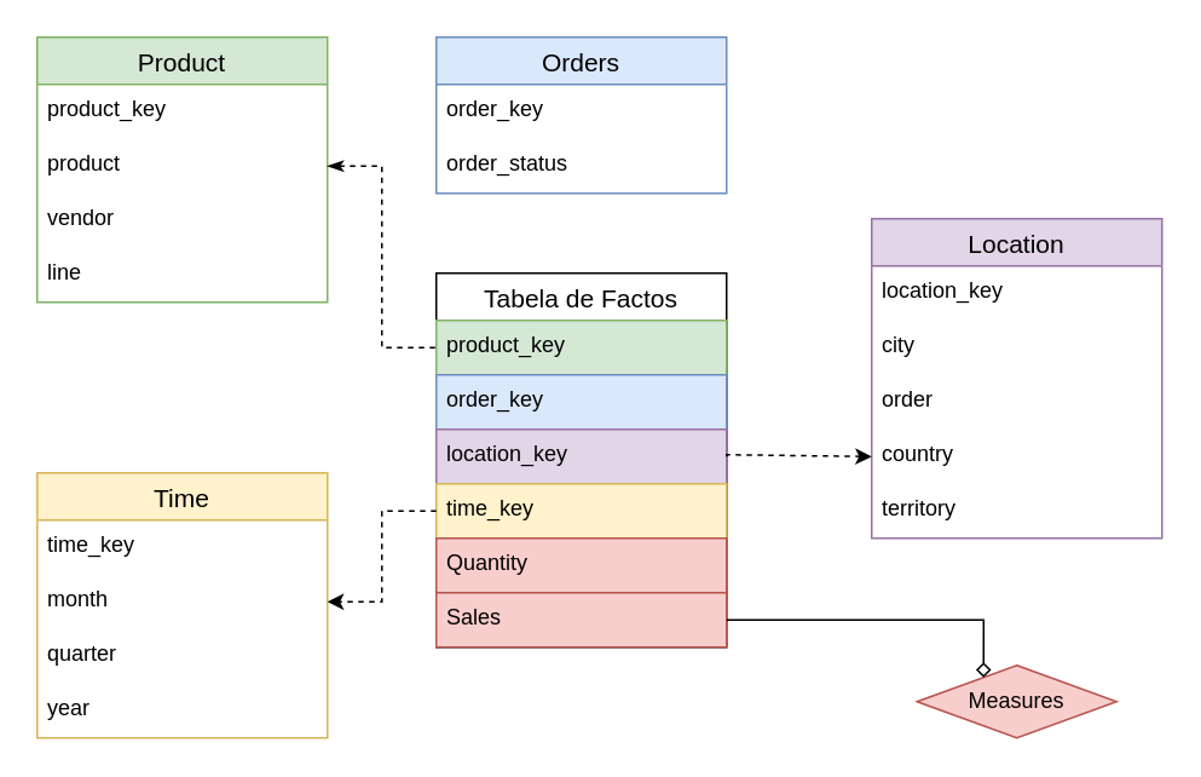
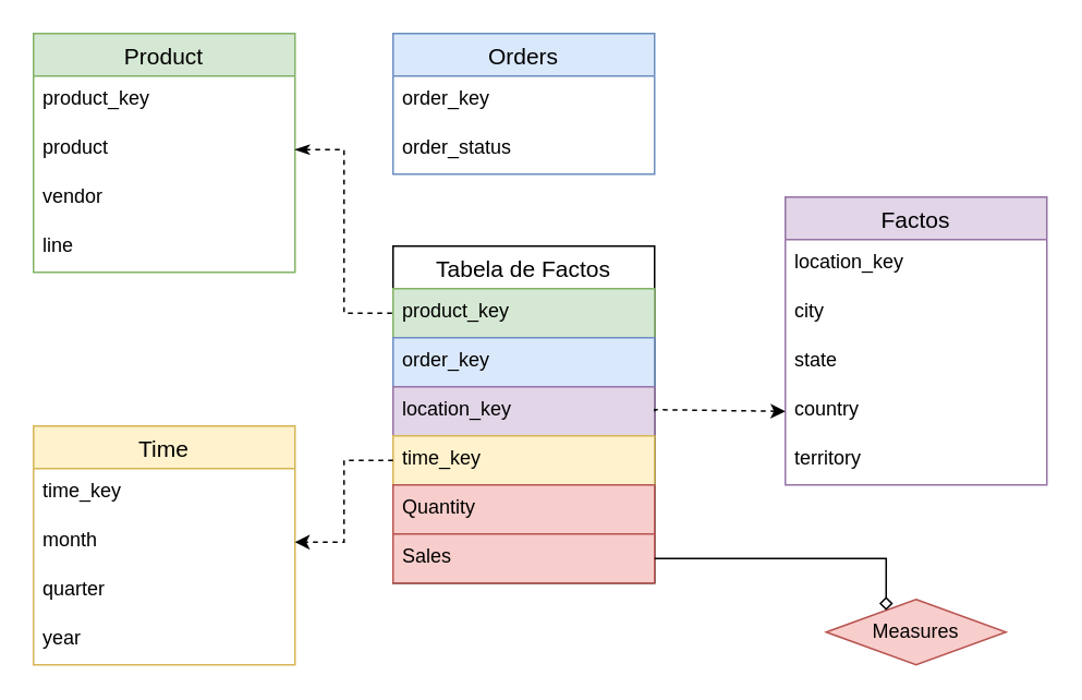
  <mxCell id="0" />
  <mxCell id="1" parent="0" />
  <mxCell id="2" value="Product" style="swimlane;fontStyle=0;childLayout=stackLayout;horizontal=1;startSize=26;horizontalStack=0;resizeParent=1;resizeParentMax=0;resizeLast=0;collapsible=1;marginBottom=0;align=center;fontSize=14;fillColor=#d5e8d4;strokeColor=#82b366;" parent="1" vertex="1"><mxGeometry x="20" y="20" width="160" height="146" as="geometry" /></mxCell>
  <mxCell id="3" value="product_key" style="text;strokeColor=none;fillColor=none;spacingLeft=4;spacingRight=4;overflow=hidden;rotatable=0;points=[[0,0.5],[1,0.5]];portConstraint=eastwest;fontSize=12;" parent="2" vertex="1"><mxGeometry y="26" width="160" height="30" as="geometry" /></mxCell>
  <mxCell id="4" value="product" style="text;strokeColor=none;fillColor=none;spacingLeft=4;spacingRight=4;overflow=hidden;rotatable=0;points=[[0,0.5],[1,0.5]];portConstraint=eastwest;fontSize=12;" parent="2" vertex="1"><mxGeometry y="56" width="160" height="30" as="geometry" /></mxCell>
  <mxCell id="5" value="vendor" style="text;strokeColor=none;fillColor=none;spacingLeft=4;spacingRight=4;overflow=hidden;rotatable=0;points=[[0,0.5],[1,0.5]];portConstraint=eastwest;fontSize=12;" parent="2" vertex="1"><mxGeometry y="86" width="160" height="30" as="geometry" /></mxCell>
  <mxCell id="6" value="line&#10;" style="text;strokeColor=none;fillColor=none;spacingLeft=4;spacingRight=4;overflow=hidden;rotatable=0;points=[[0,0.5],[1,0.5]];portConstraint=eastwest;fontSize=12;" parent="2" vertex="1"><mxGeometry y="116" width="160" height="30" as="geometry" /></mxCell>
- <mxCell id="7" value="Location" style="swimlane;fontStyle=0;childLayout=stackLayout;horizontal=1;startSize=26;horizontalStack=0;resizeParent=1;resizeParentMax=0;resizeLast=0;collapsible=1;marginBottom=0;align=center;fontSize=14;fillColor=#e1d5e7;strokeColor=#9673a6;" parent="1" vertex="1"><mxGeometry x="480" y="120" width="160" height="176" as="geometry" /></mxCell>
+ <mxCell id="7" value="Factos" style="swimlane;fontStyle=0;childLayout=stackLayout;horizontal=1;startSize=26;horizontalStack=0;resizeParent=1;resizeParentMax=0;resizeLast=0;collapsible=1;marginBottom=0;align=center;fontSize=14;fillColor=#e1d5e7;strokeColor=#9673a6;" parent="1" vertex="1"><mxGeometry x="480" y="120" width="160" height="176" as="geometry" /></mxCell>
  <mxCell id="8" value="location_key" style="text;strokeColor=none;fillColor=none;spacingLeft=4;spacingRight=4;overflow=hidden;rotatable=0;points=[[0,0.5],[1,0.5]];portConstraint=eastwest;fontSize=12;" parent="7" vertex="1"><mxGeometry y="26" width="160" height="30" as="geometry" /></mxCell>
  <mxCell id="9" value="city" style="text;strokeColor=none;fillColor=none;spacingLeft=4;spacingRight=4;overflow=hidden;rotatable=0;points=[[0,0.5],[1,0.5]];portConstraint=eastwest;fontSize=12;" parent="7" vertex="1"><mxGeometry y="56" width="160" height="30" as="geometry" /></mxCell>
- <mxCell id="10" value="order" style="text;strokeColor=none;fillColor=none;spacingLeft=4;spacingRight=4;overflow=hidden;rotatable=0;points=[[0,0.5],[1,0.5]];portConstraint=eastwest;fontSize=12;" parent="7" vertex="1"><mxGeometry y="86" width="160" height="30" as="geometry" /></mxCell>
+ <mxCell id="10" value="state" style="text;strokeColor=none;fillColor=none;spacingLeft=4;spacingRight=4;overflow=hidden;rotatable=0;points=[[0,0.5],[1,0.5]];portConstraint=eastwest;fontSize=12;" parent="7" vertex="1"><mxGeometry y="86" width="160" height="30" as="geometry" /></mxCell>
  <mxCell id="11" value="country" style="text;strokeColor=none;fillColor=none;spacingLeft=4;spacingRight=4;overflow=hidden;rotatable=0;points=[[0,0.5],[1,0.5]];portConstraint=eastwest;fontSize=12;" parent="7" vertex="1"><mxGeometry y="116" width="160" height="30" as="geometry" /></mxCell>
  <mxCell id="12" value="territory" style="text;strokeColor=none;fillColor=none;spacingLeft=4;spacingRight=4;overflow=hidden;rotatable=0;points=[[0,0.5],[1,0.5]];portConstraint=eastwest;fontSize=12;" parent="7" vertex="1"><mxGeometry y="146" width="160" height="30" as="geometry" /></mxCell>
  <mxCell id="13" value="Tabela de Factos" style="swimlane;fontStyle=0;childLayout=stackLayout;horizontal=1;startSize=26;horizontalStack=0;resizeParent=1;resizeParentMax=0;resizeLast=0;collapsible=1;marginBottom=0;align=center;fontSize=14;" parent="1" vertex="1"><mxGeometry x="240" y="150" width="160" height="206" as="geometry" /></mxCell>
  <mxCell id="14" value="product_key" style="text;strokeColor=#82b366;fillColor=#d5e8d4;spacingLeft=4;spacingRight=4;overflow=hidden;rotatable=0;points=[[0,0.5],[1,0.5]];portConstraint=eastwest;fontSize=12;labelBackgroundColor=none;" parent="13" vertex="1"><mxGeometry y="26" width="160" height="30" as="geometry" /></mxCell>
  <mxCell id="15" value="order_key" style="text;strokeColor=#6c8ebf;fillColor=#dae8fc;spacingLeft=4;spacingRight=4;overflow=hidden;rotatable=0;points=[[0,0.5],[1,0.5]];portConstraint=eastwest;fontSize=12;labelBackgroundColor=none;" vertex="1" parent="13"><mxGeometry y="56" width="160" height="30" as="geometry" /></mxCell>
  <mxCell id="16" value="location_key" style="text;strokeColor=#9673a6;fillColor=#e1d5e7;spacingLeft=4;spacingRight=4;overflow=hidden;rotatable=0;points=[[0,0.5],[1,0.5]];portConstraint=eastwest;fontSize=12;" parent="13" vertex="1"><mxGeometry y="86" width="160" height="30" as="geometry" /></mxCell>
  <mxCell id="17" value="time_key" style="text;strokeColor=#d6b656;fillColor=#fff2cc;spacingLeft=4;spacingRight=4;overflow=hidden;rotatable=0;points=[[0,0.5],[1,0.5]];portConstraint=eastwest;fontSize=12;" parent="13" vertex="1"><mxGeometry y="116" width="160" height="30" as="geometry" /></mxCell>
  <mxCell id="18" value="Quantity" style="text;strokeColor=#b85450;fillColor=#f8cecc;spacingLeft=4;spacingRight=4;overflow=hidden;rotatable=0;points=[[0,0.5],[1,0.5]];portConstraint=eastwest;fontSize=12;" parent="13" vertex="1"><mxGeometry y="146" width="160" height="30" as="geometry" /></mxCell>
  <mxCell id="19" value="Sales" style="text;strokeColor=#b85450;fillColor=#f8cecc;spacingLeft=4;spacingRight=4;overflow=hidden;rotatable=0;points=[[0,0.5],[1,0.5]];portConstraint=eastwest;fontSize=12;" parent="13" vertex="1"><mxGeometry y="176" width="160" height="30" as="geometry" /></mxCell>
  <mxCell id="20" value="Time" style="swimlane;fontStyle=0;childLayout=stackLayout;horizontal=1;startSize=26;horizontalStack=0;resizeParent=1;resizeParentMax=0;resizeLast=0;collapsible=1;marginBottom=0;align=center;fontSize=14;fillColor=#fff2cc;strokeColor=#d6b656;" parent="1" vertex="1"><mxGeometry x="20" y="260" width="160" height="146" as="geometry" /></mxCell>
  <mxCell id="21" value="time_key" style="text;strokeColor=none;fillColor=none;spacingLeft=4;spacingRight=4;overflow=hidden;rotatable=0;points=[[0,0.5],[1,0.5]];portConstraint=eastwest;fontSize=12;" parent="20" vertex="1"><mxGeometry y="26" width="160" height="30" as="geometry" /></mxCell>
  <mxCell id="22" value="month" style="text;strokeColor=none;fillColor=none;spacingLeft=4;spacingRight=4;overflow=hidden;rotatable=0;points=[[0,0.5],[1,0.5]];portConstraint=eastwest;fontSize=12;" parent="20" vertex="1"><mxGeometry y="56" width="160" height="30" as="geometry" /></mxCell>
  <mxCell id="23" value="quarter" style="text;strokeColor=none;fillColor=none;spacingLeft=4;spacingRight=4;overflow=hidden;rotatable=0;points=[[0,0.5],[1,0.5]];portConstraint=eastwest;fontSize=12;" parent="20" vertex="1"><mxGeometry y="86" width="160" height="30" as="geometry" /></mxCell>
  <mxCell id="24" value="year" style="text;strokeColor=none;fillColor=none;spacingLeft=4;spacingRight=4;overflow=hidden;rotatable=0;points=[[0,0.5],[1,0.5]];portConstraint=eastwest;fontSize=12;" parent="20" vertex="1"><mxGeometry y="116" width="160" height="30" as="geometry" /></mxCell>
  <mxCell id="25" value="" style="endArrow=none;dashed=1;html=1;entryX=0;entryY=0.5;entryDx=0;entryDy=0;exitX=1;exitY=0.5;exitDx=0;exitDy=0;startArrow=classicThin;startFill=1;edgeStyle=orthogonalEdgeStyle;elbow=vertical;rounded=0;" parent="1" source="4" target="14" edge="1"><mxGeometry width="50" height="50" relative="1" as="geometry"><mxPoint x="320" y="270" as="sourcePoint" /><mxPoint x="370" y="220" as="targetPoint" /><Array as="points"><mxPoint x="210" y="91" /><mxPoint x="210" y="191" /></Array></mxGeometry></mxCell>
  <mxCell id="26" style="edgeStyle=orthogonalEdgeStyle;rounded=0;orthogonalLoop=1;jettySize=auto;html=1;exitX=1;exitY=0.5;exitDx=0;exitDy=0;entryX=0;entryY=0.5;entryDx=0;entryDy=0;startArrow=none;startFill=0;jumpStyle=none;dashed=1;" parent="1" source="16" target="11" edge="1"><mxGeometry relative="1" as="geometry"><Array as="points"><mxPoint x="400" y="250" /></Array></mxGeometry></mxCell>
  <mxCell id="27" style="edgeStyle=orthogonalEdgeStyle;rounded=0;jumpStyle=none;orthogonalLoop=1;jettySize=auto;html=1;exitX=0;exitY=0.5;exitDx=0;exitDy=0;dashed=1;startArrow=none;startFill=0;strokeColor=#000000;entryX=1;entryY=0.5;entryDx=0;entryDy=0;" parent="1" source="17" target="22" edge="1"><mxGeometry relative="1" as="geometry" /></mxCell>
  <mxCell id="28" value="Measures" style="rhombus;whiteSpace=wrap;html=1;labelBackgroundColor=none;fillColor=#f8cecc;strokeColor=#b85450;" parent="1" vertex="1"><mxGeometry x="505" y="366" width="110" height="40" as="geometry" /></mxCell>
  <mxCell id="29" style="edgeStyle=orthogonalEdgeStyle;rounded=0;jumpStyle=none;orthogonalLoop=1;jettySize=auto;html=1;exitX=1;exitY=0.5;exitDx=0;exitDy=0;entryX=0.25;entryY=0;entryDx=0;entryDy=0;startArrow=none;startFill=0;endArrow=diamond;endFill=0;strokeColor=#000000;" parent="1" source="19" target="28" edge="1"><mxGeometry relative="1" as="geometry" /></mxCell>
  <mxCell id="30" value="Orders" style="swimlane;fontStyle=0;childLayout=stackLayout;horizontal=1;startSize=26;horizontalStack=0;resizeParent=1;resizeParentMax=0;resizeLast=0;collapsible=1;marginBottom=0;align=center;fontSize=14;fillColor=#dae8fc;strokeColor=#6c8ebf;" vertex="1" parent="1"><mxGeometry x="240" y="20" width="160" height="86" as="geometry" /></mxCell>
  <mxCell id="31" value="order_key" style="text;strokeColor=none;fillColor=none;spacingLeft=4;spacingRight=4;overflow=hidden;rotatable=0;points=[[0,0.5],[1,0.5]];portConstraint=eastwest;fontSize=12;" vertex="1" parent="30"><mxGeometry y="26" width="160" height="30" as="geometry" /></mxCell>
  <mxCell id="32" value="order_status" style="text;strokeColor=none;fillColor=none;spacingLeft=4;spacingRight=4;overflow=hidden;rotatable=0;points=[[0,0.5],[1,0.5]];portConstraint=eastwest;fontSize=12;" vertex="1" parent="30"><mxGeometry y="56" width="160" height="30" as="geometry" /></mxCell>
